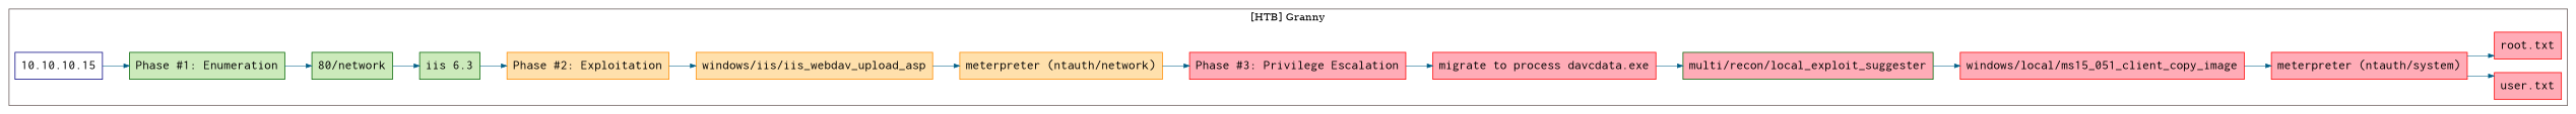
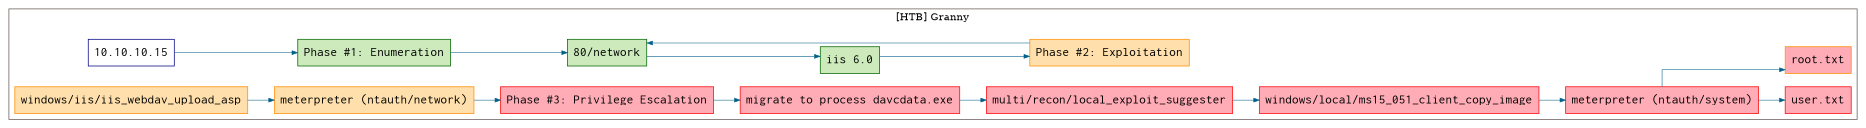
  digraph {
    bgcolor="#ffffff"
    fixedsize=true
    nodesdictep=1.0
    rankdir=LR
    splines=ortho
    node [color=red fillcolor="#ffacb7" fontname=courier fontsize=18 shape=box style="filled,solid"]
    edge [arrowsize=0.75 color="#005f87" penwidth=0.75 style=solid]
    n1 [color=navyblue fillcolor="#ffffff" label="10.10.10.15" width=0.25]
    n2 [color=darkgreen fillcolor="#cceabb" label="Phase #1: Enumeration" width=0.25]
    n3 [label="windows/local/ms15_051_client_copy_image" width=0.25]
    n4 [label="meterpreter (ntauth/system)" width=0.25]
    n5 [label="user.txt" width=0.25]
-   n6 [label="root.txt" width=0.25]
+   n6 [color=darkorange label="root.txt" width=0.25]
    n7 [color=darkgreen fillcolor="#cceabb" label="80/network" width=0.25]
-   n8 [color=darkgreen fillcolor="#cceabb" label="iis 6.3" width=0.25]
+   n8 [color=darkgreen fillcolor="#cceabb" label="iis 6.0" width=0.25]
    n9 [color=darkorange fillcolor="#ffe0ac" label="Phase #2: Exploitation" width=0.25]
    n10 [color=darkorange fillcolor="#ffe0ac" label="windows/iis/iis_webdav_upload_asp" width=0.25]
    n11 [color=darkorange fillcolor="#ffe0ac" label="meterpreter (ntauth/network)" width=0.25]
    n12 [label="Phase #3: Privilege Escalation" width=0.25]
    n13 [label="migrate to process davcdata.exe" width=0.25]
-   n14 [color=darkgreen label="multi/recon/local_exploit_suggester" width=0.25]
+   n14 [label="multi/recon/local_exploit_suggester" width=0.25]
    subgraph cluster_1 {
      color="#665957"
      label="[HTB] Granny"
      n1
      n2
      n3
      n4
      n5
      n6
      n7
      n8
      n9
      n10
      n11
      n12
      n13
      n14
    }
    n1 -> n2
    n2 -> n7
    n3 -> n4
    n4 -> n5
    n4 -> n6
    n7 -> n8
    n8 -> n9
-   n9 -> n10
+   n9 -> n7
    n10 -> n11
    n11 -> n12
    n12 -> n13
    n13 -> n14
    n14 -> n3
  }
